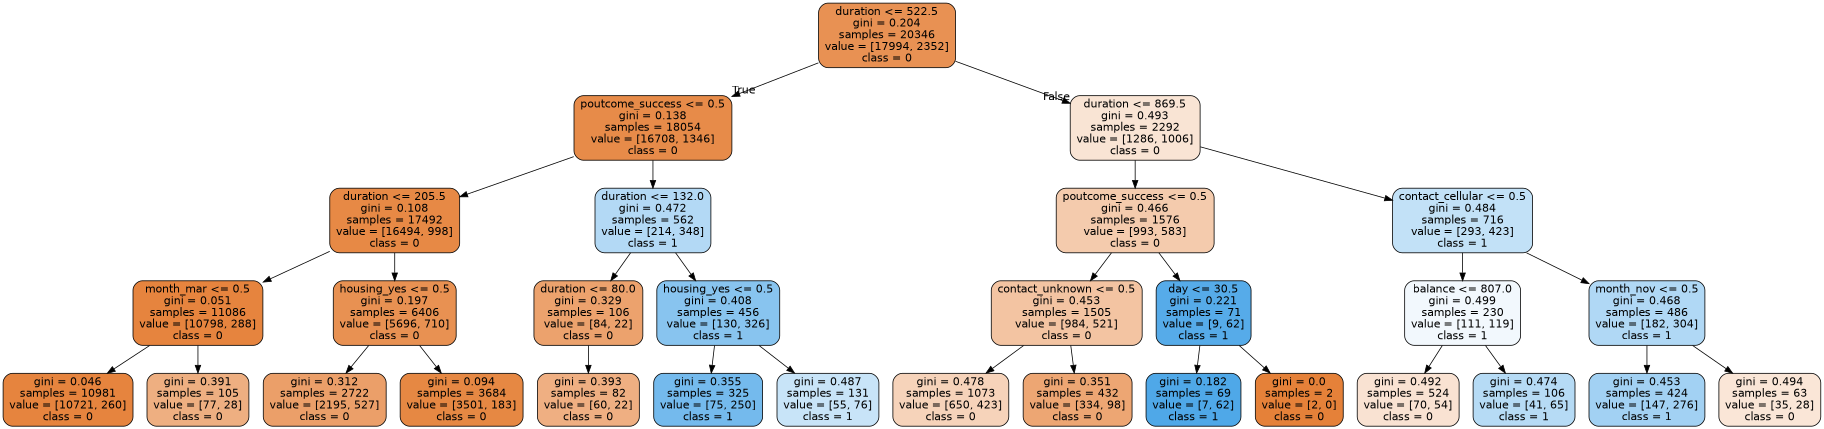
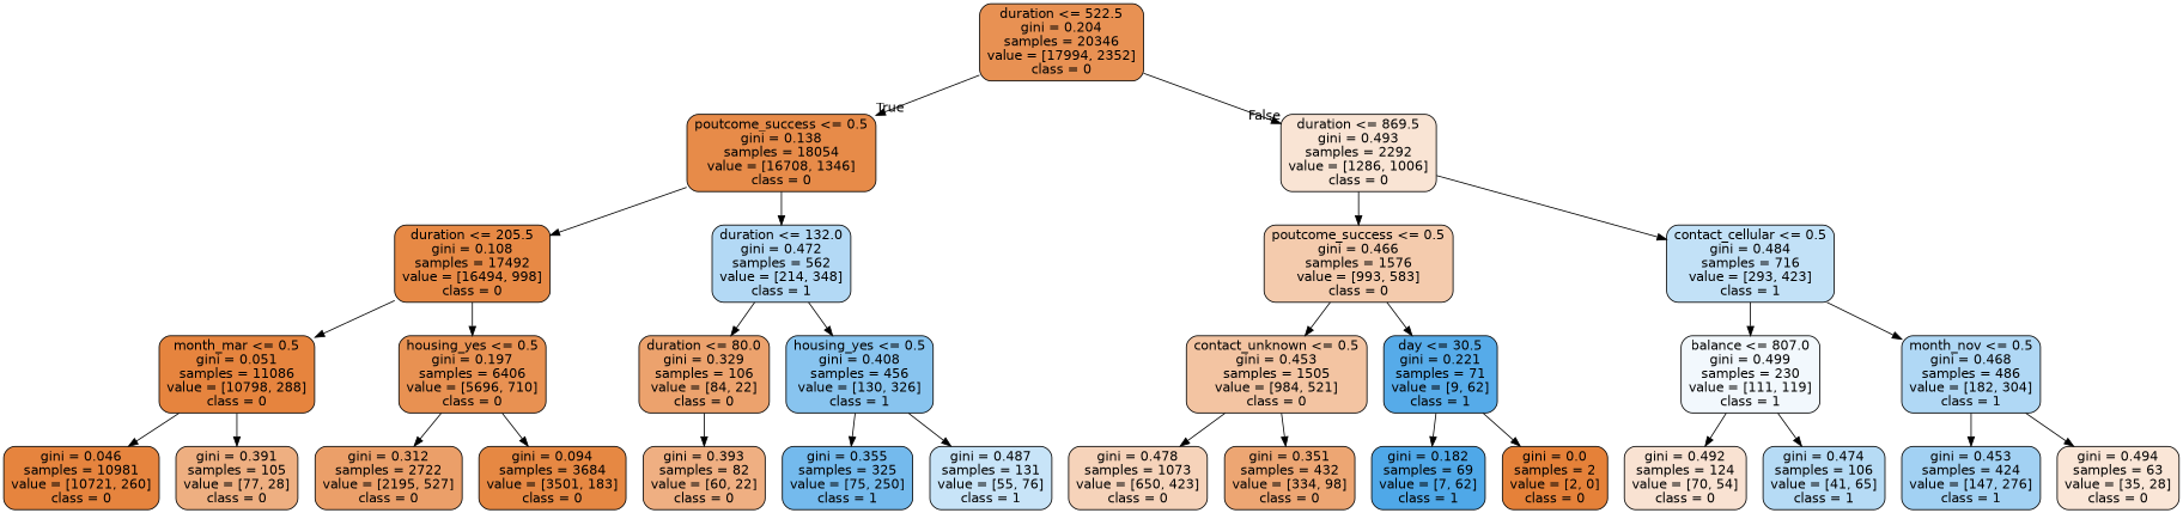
  digraph {
    node [color=black fillcolor="#e6843e" fontname=helvetica shape=box style="filled, rounded"]
    edge [fontname=helvetica]
    n1 [fillcolor="#e89153" label="duration <= 522.5\ngini = 0.204\nsamples = 20346\nvalue = [17994, 2352]\nclass = 0"]
    n2 [fillcolor="#e78b49" label="poutcome_success <= 0.5\ngini = 0.138\nsamples = 18054\nvalue = [16708, 1346]\nclass = 0"]
    n3 [fillcolor="#f9e4d4" label="duration <= 869.5\ngini = 0.493\nsamples = 2292\nvalue = [1286, 1006]\nclass = 0"]
    n4 [fillcolor="#e78945" label="duration <= 205.5\ngini = 0.108\nsamples = 17492\nvalue = [16494, 998]\nclass = 0"]
    n5 [fillcolor="#b3d9f5" label="duration <= 132.0\ngini = 0.472\nsamples = 562\nvalue = [214, 348]\nclass = 1"]
    n6 [fillcolor="#f4cbad" label="poutcome_success <= 0.5\ngini = 0.466\nsamples = 1576\nvalue = [993, 583]\nclass = 0"]
    n7 [fillcolor="#c2e1f7" label="contact_cellular <= 0.5\ngini = 0.484\nsamples = 716\nvalue = [293, 423]\nclass = 1"]
    n8 [label="month_mar <= 0.5\ngini = 0.051\nsamples = 11086\nvalue = [10798, 288]\nclass = 0"]
    n9 [fillcolor="#e89152" label="housing_yes <= 0.5\ngini = 0.197\nsamples = 6406\nvalue = [5696, 710]\nclass = 0"]
    n10 [fillcolor="#eca26d" label="duration <= 80.0\ngini = 0.329\nsamples = 106\nvalue = [84, 22]\nclass = 0"]
    n11 [fillcolor="#88c4ef" label="housing_yes <= 0.5\ngini = 0.408\nsamples = 456\nvalue = [130, 326]\nclass = 1"]
    n12 [label="gini = 0.046\nsamples = 10981\nvalue = [10721, 260]\nclass = 0"]
    n13 [fillcolor="#eeaf81" label="gini = 0.391\nsamples = 105\nvalue = [77, 28]\nclass = 0"]
    n14 [fillcolor="#eb9f69" label="gini = 0.312\nsamples = 2722\nvalue = [2195, 527]\nclass = 0"]
    n15 [fillcolor="#e68843" label="gini = 0.094\nsamples = 3684\nvalue = [3501, 183]\nclass = 0"]
    n16 [fillcolor="#efaf82" label="gini = 0.393\nsamples = 82\nvalue = [60, 22]\nclass = 0"]
    n17 [fillcolor="#74baed" label="gini = 0.355\nsamples = 325\nvalue = [75, 250]\nclass = 1"]
    n18 [fillcolor="#c8e4f8" label="gini = 0.487\nsamples = 131\nvalue = [55, 76]\nclass = 1"]
    n19 [fillcolor="#f3c4a2" label="contact_unknown <= 0.5\ngini = 0.453\nsamples = 1505\nvalue = [984, 521]\nclass = 0"]
    n20 [fillcolor="#56abe9" label="day <= 30.5\ngini = 0.221\nsamples = 71\nvalue = [9, 62]\nclass = 1"]
    n21 [fillcolor="#f2f8fd" label="balance <= 807.0\ngini = 0.499\nsamples = 230\nvalue = [111, 119]\nclass = 1"]
    n22 [fillcolor="#b0d8f5" label="month_nov <= 0.5\ngini = 0.468\nsamples = 486\nvalue = [182, 304]\nclass = 1"]
    n23 [fillcolor="#f6d3ba" label="gini = 0.478\nsamples = 1073\nvalue = [650, 423]\nclass = 0"]
    n24 [fillcolor="#eda673" label="gini = 0.351\nsamples = 432\nvalue = [334, 98]\nclass = 0"]
    n25 [fillcolor="#4fa8e8" label="gini = 0.182\nsamples = 69\nvalue = [7, 62]\nclass = 1"]
    n26 [fillcolor="#e58139" label="gini = 0.0\nsamples = 2\nvalue = [2, 0]\nclass = 0"]
-   n27 [fillcolor="#f9e2d2" label="gini = 0.492\nsamples = 524\nvalue = [70, 54]\nclass = 0"]
+   n27 [fillcolor="#f9e2d2" label="gini = 0.492\nsamples = 124\nvalue = [70, 54]\nclass = 0"]
    n28 [fillcolor="#b6dbf5" label="gini = 0.474\nsamples = 106\nvalue = [41, 65]\nclass = 1"]
    n29 [fillcolor="#a2d1f3" label="gini = 0.453\nsamples = 424\nvalue = [147, 276]\nclass = 1"]
    n30 [fillcolor="#fae6d7" label="gini = 0.494\nsamples = 63\nvalue = [35, 28]\nclass = 0"]
    n1 -> n2 [headlabel=True labelangle=45 labeldistance=2.5]
    n1 -> n3 [headlabel=False labelangle=-45 labeldistance=2.5]
    n2 -> n4
    n2 -> n5
    n3 -> n6
    n3 -> n7
    n4 -> n8
    n4 -> n9
    n5 -> n10
    n5 -> n11
    n6 -> n19
    n6 -> n20
    n7 -> n21
    n7 -> n22
    n8 -> n12
    n8 -> n13
    n9 -> n14
    n9 -> n15
    n10 -> n16
    n11 -> n17
    n11 -> n18
    n19 -> n23
    n19 -> n24
    n20 -> n25
    n20 -> n26
    n21 -> n27
    n21 -> n28
    n22 -> n29
    n22 -> n30
  }
